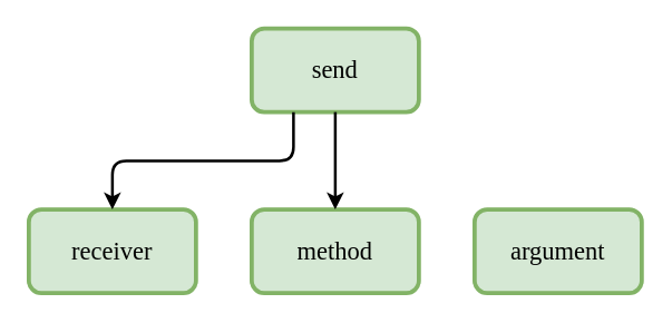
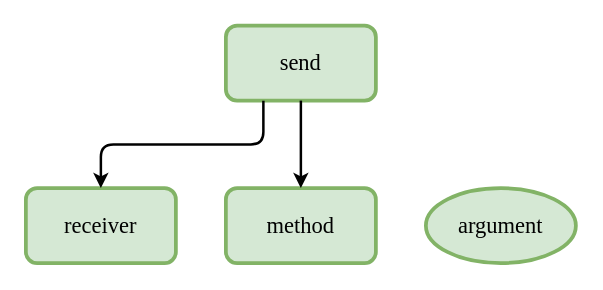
  <mxCell id="0" />
  <mxCell id="1" parent="0" />
  <mxCell id="2" value="send" style="rounded=1;whiteSpace=wrap;html=1;fontSize=18;fillColor=#d5e8d4;strokeColor=#82b366;strokeWidth=3;fontFamily=Verdana;" vertex="1" parent="1"><mxGeometry x="180" y="20" width="120" height="60" as="geometry" /></mxCell>
  <mxCell id="3" value="receiver" style="rounded=1;whiteSpace=wrap;html=1;fontSize=18;fillColor=#d5e8d4;strokeColor=#82b366;strokeWidth=3;fontFamily=Verdana;" vertex="1" parent="1"><mxGeometry x="20" y="150" width="120" height="60" as="geometry" /></mxCell>
  <mxCell id="4" value="method" style="rounded=1;whiteSpace=wrap;html=1;fontSize=18;fillColor=#d5e8d4;strokeColor=#82b366;strokeWidth=3;fontFamily=Verdana;" vertex="1" parent="1"><mxGeometry x="180" y="150" width="120" height="60" as="geometry" /></mxCell>
- <mxCell id="5" value="argument" style="rounded=1;whiteSpace=wrap;html=1;fontSize=18;fillColor=#d5e8d4;strokeColor=#82b366;strokeWidth=3;fontFamily=Verdana;" vertex="1" parent="1"><mxGeometry x="340" y="150" width="120" height="60" as="geometry" /></mxCell>
+ <mxCell id="5" value="argument" style="ellipse;whiteSpace=wrap;html=1;fontSize=18;fillColor=#d5e8d4;strokeColor=#82b366;strokeWidth=3;fontFamily=Verdana;" vertex="1" parent="1"><mxGeometry x="340" y="150" width="120" height="60" as="geometry" /></mxCell>
  <mxCell id="6" value="" style="edgeStyle=elbowEdgeStyle;elbow=vertical;endArrow=classic;html=1;fontSize=18;exitX=0.25;exitY=1;exitDx=0;exitDy=0;strokeWidth=2;fontFamily=Verdana;" edge="1" parent="1" source="2" target="3"><mxGeometry width="50" height="50" relative="1" as="geometry"><mxPoint x="70" y="400" as="sourcePoint" /><mxPoint x="120" y="350" as="targetPoint" /></mxGeometry></mxCell>
  <mxCell id="7" value="" style="endArrow=classic;html=1;fontSize=18;exitX=0.5;exitY=1;exitDx=0;exitDy=0;strokeWidth=2;fontFamily=Verdana;" edge="1" parent="1" source="2" target="4"><mxGeometry width="50" height="50" relative="1" as="geometry"><mxPoint x="70" y="300" as="sourcePoint" /><mxPoint x="120" y="250" as="targetPoint" /></mxGeometry></mxCell>
